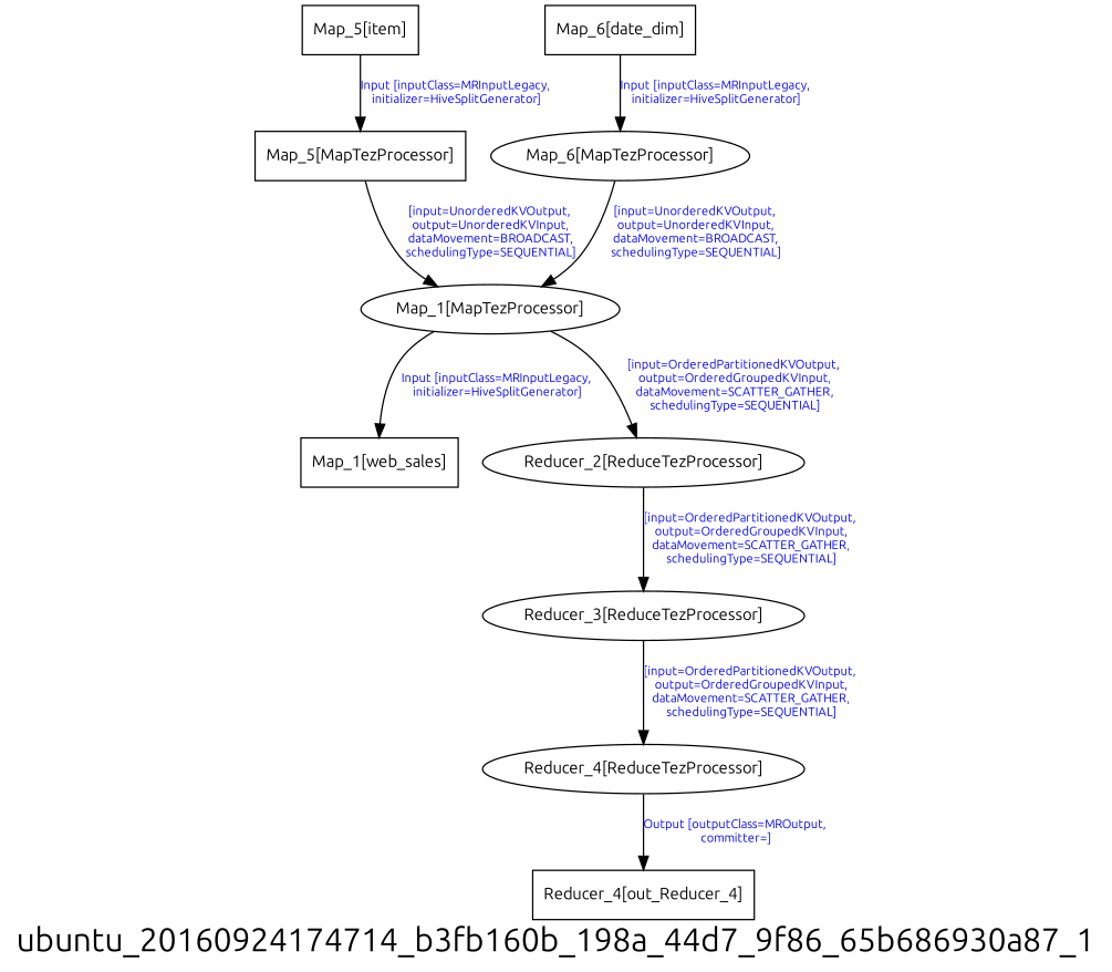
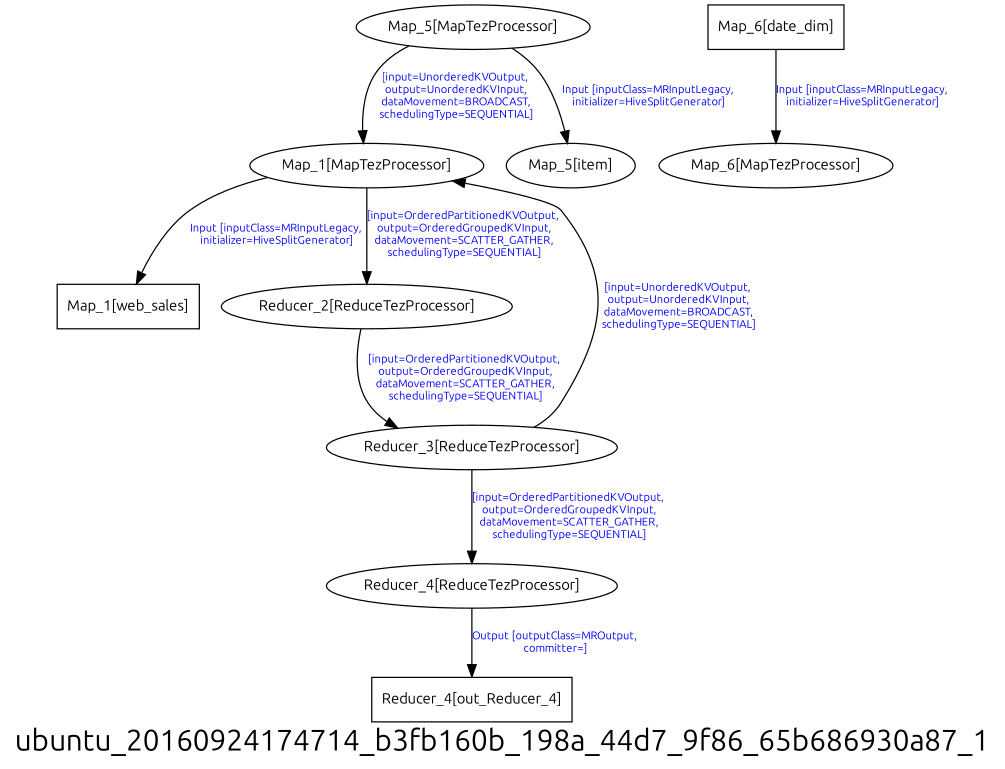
  digraph {
    fontname=Ubuntu
    fontsize=24
    label=ubuntu_20160924174714_b3fb160b_198a_44d7_9f86_65b686930a87_1
    node [fontname=Ubuntu fontsize=12]
    edge [fontcolor=blue fontname=Ubuntu fontsize=9]
    n1 [label="Map_1[web_sales]" shape=box]
    n2 [label="Map_1[MapTezProcessor]"]
    n3 [label="Reducer_2[ReduceTezProcessor]"]
    n4 [label="Reducer_3[ReduceTezProcessor]"]
-   n5 [label="Map_5[item]" shape=box]
-   n6 [label="Map_5[MapTezProcessor]" shape=box]
+   n5 [label="Map_5[item]" shape=ellipse]
+   n6 [label="Map_5[MapTezProcessor]"]
    n7 [label="Reducer_4[out_Reducer_4]" shape=box]
    n8 [label="Reducer_4[ReduceTezProcessor]"]
    n9 [label="Map_6[MapTezProcessor]"]
    n10 [label="Map_6[date_dim]" shape=box]
    n2 -> n1 [label="Input [inputClass=MRInputLegacy,\n initializer=HiveSplitGenerator]"]
    n2 -> n3 [label="[input=OrderedPartitionedKVOutput,\n output=OrderedGroupedKVInput,\n dataMovement=SCATTER_GATHER,\n schedulingType=SEQUENTIAL]"]
    n3 -> n4 [label="[input=OrderedPartitionedKVOutput,\n output=OrderedGroupedKVInput,\n dataMovement=SCATTER_GATHER,\n schedulingType=SEQUENTIAL]"]
    n4 -> n8 [label="[input=OrderedPartitionedKVOutput,\n output=OrderedGroupedKVInput,\n dataMovement=SCATTER_GATHER,\n schedulingType=SEQUENTIAL]"]
-   n5 -> n6 [label="Input [inputClass=MRInputLegacy,\n initializer=HiveSplitGenerator]"]
+   n6 -> n5 [label="Input [inputClass=MRInputLegacy,\n initializer=HiveSplitGenerator]"]
    n6 -> n2 [label="[input=UnorderedKVOutput,\n output=UnorderedKVInput,\n dataMovement=BROADCAST,\n schedulingType=SEQUENTIAL]"]
    n8 -> n7 [label="Output [outputClass=MROutput,\n committer=]"]
-   n9 -> n2 [label="[input=UnorderedKVOutput,\n output=UnorderedKVInput,\n dataMovement=BROADCAST,\n schedulingType=SEQUENTIAL]"]
+   n4 -> n2 [label="[input=UnorderedKVOutput,\n output=UnorderedKVInput,\n dataMovement=BROADCAST,\n schedulingType=SEQUENTIAL]"]
    n10 -> n9 [label="Input [inputClass=MRInputLegacy,\n initializer=HiveSplitGenerator]"]
  }
